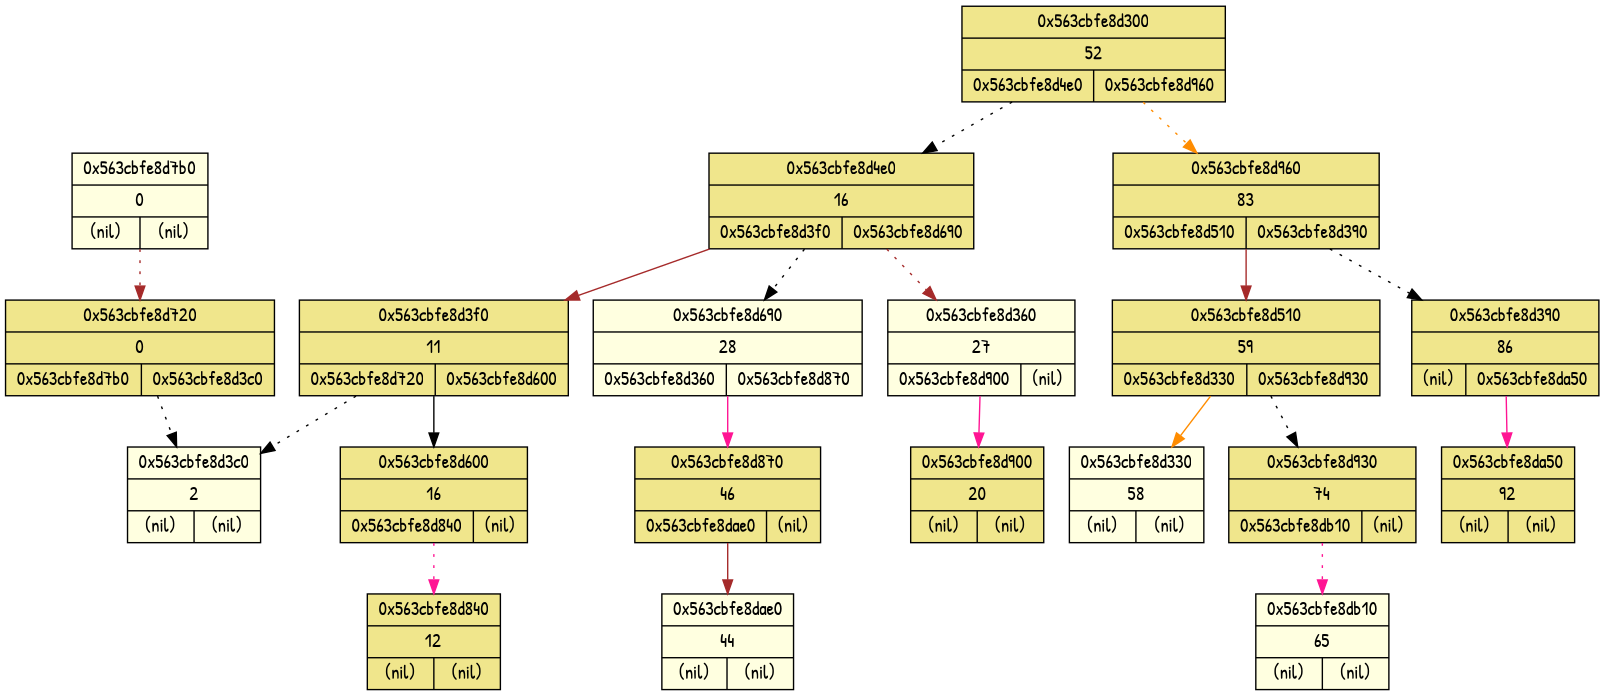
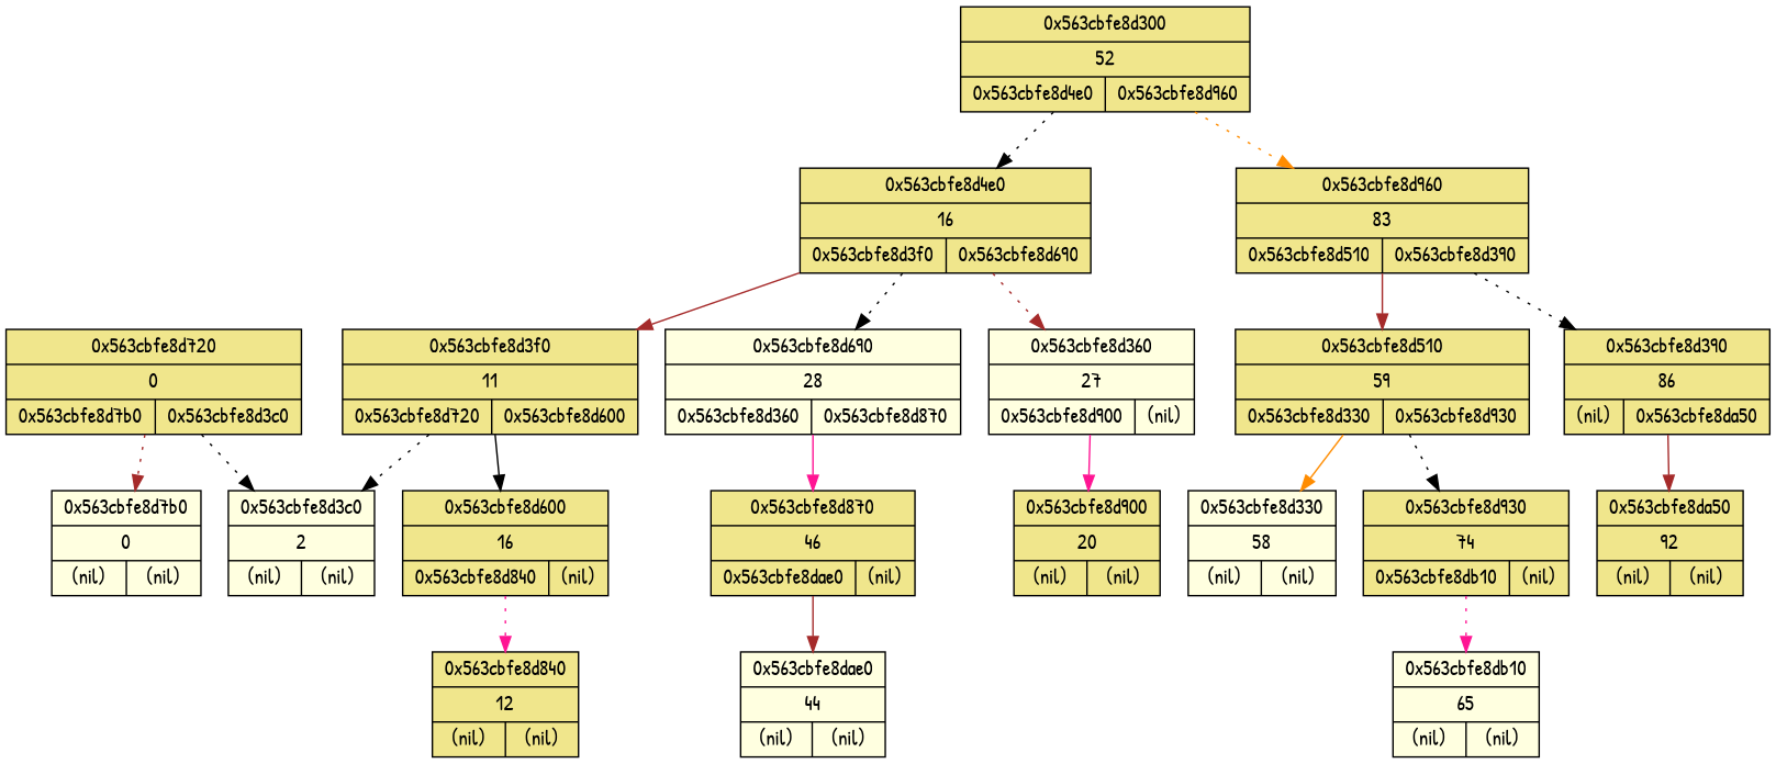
  digraph {
    fontname="Patrick Hand"
    node [fillcolor=khaki fontname="Patrick Hand" shape=record style=filled]
    edge [color=black fontname="Patrick Hand" style=dotted]
    n1 [fillcolor=lightyellow label="{0x563cbfe8d7b0|0|{(nil)|(nil)}}"]
    n2 [label="{0x563cbfe8d720|0|{0x563cbfe8d7b0|0x563cbfe8d3c0}}"]
    n3 [fillcolor=lightyellow label="{0x563cbfe8d3c0|2|{(nil)|(nil)}}"]
    n4 [label="{0x563cbfe8d3f0|11|{0x563cbfe8d720|0x563cbfe8d600}}"]
    n5 [label="{0x563cbfe8d600|16|{0x563cbfe8d840|(nil)}}"]
    n6 [label="{0x563cbfe8d840|12|{(nil)|(nil)}}"]
    n7 [label="{0x563cbfe8d4e0|16|{0x563cbfe8d3f0|0x563cbfe8d690}}"]
    n8 [fillcolor=lightyellow label="{0x563cbfe8d690|28|{0x563cbfe8d360|0x563cbfe8d870}}"]
    n9 [fillcolor=lightyellow label="{0x563cbfe8d360|27|{0x563cbfe8d900|(nil)}}"]
    n10 [label="{0x563cbfe8d870|46|{0x563cbfe8dae0|(nil)}}"]
    n11 [label="{0x563cbfe8d900|20|{(nil)|(nil)}}"]
    n12 [fillcolor=lightyellow label="{0x563cbfe8dae0|44|{(nil)|(nil)}}"]
    n13 [label="{0x563cbfe8d300|52|{0x563cbfe8d4e0|0x563cbfe8d960}}"]
    n14 [label="{0x563cbfe8d960|83|{0x563cbfe8d510|0x563cbfe8d390}}"]
    n15 [label="{0x563cbfe8d510|59|{0x563cbfe8d330|0x563cbfe8d930}}"]
    n16 [label="{0x563cbfe8d390|86|{(nil)|0x563cbfe8da50}}"]
    n17 [fillcolor=lightyellow label="{0x563cbfe8d330|58|{(nil)|(nil)}}"]
    n18 [label="{0x563cbfe8d930|74|{0x563cbfe8db10|(nil)}}"]
    n19 [label="{0x563cbfe8da50|92|{(nil)|(nil)}}"]
    n20 [fillcolor=lightyellow label="{0x563cbfe8db10|65|{(nil)|(nil)}}"]
-   n1 -> n2 [color=brown]
+   n2 -> n1 [color=brown]
    n2 -> n3
    n4 -> n3
    n4 -> n5 [style=solid]
    n5 -> n6 [color=deeppink]
    n7 -> n4 [color=brown style=solid]
    n7 -> n8
    n7 -> n9 [color=brown]
    n8 -> n10 [color=deeppink style=solid]
    n9 -> n11 [color=deeppink style=solid]
    n10 -> n12 [color=brown style=solid]
    n13 -> n7
    n13 -> n14 [color=darkorange]
    n14 -> n15 [color=brown style=solid]
    n14 -> n16
    n15 -> n17 [color=darkorange style=solid]
    n15 -> n18
-   n16 -> n19 [color=deeppink style=solid]
+   n16 -> n19 [color=brown style=solid]
    n18 -> n20 [color=deeppink]
  }
